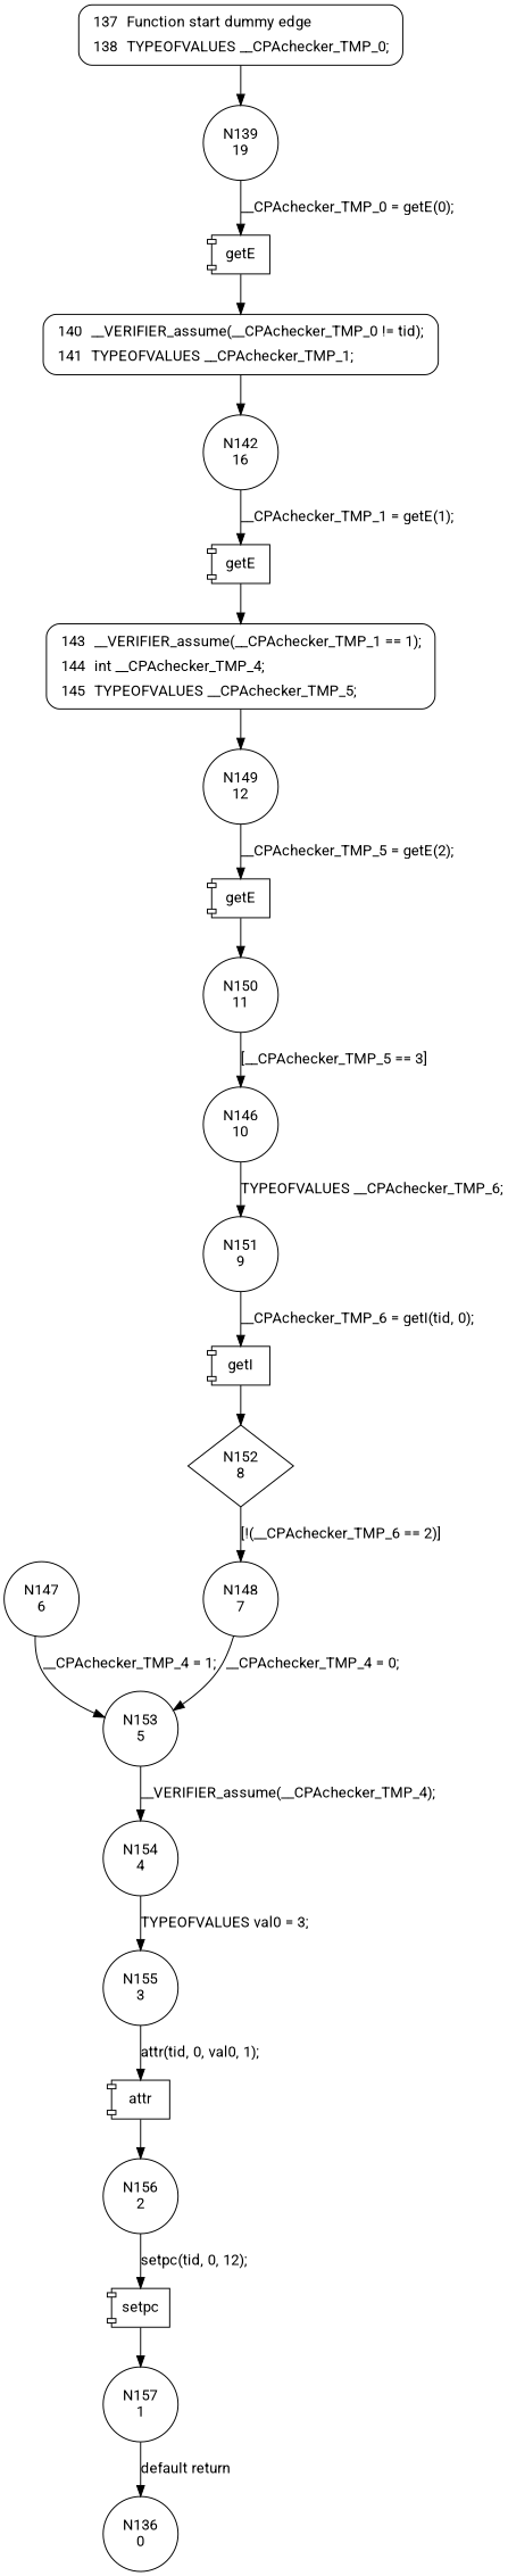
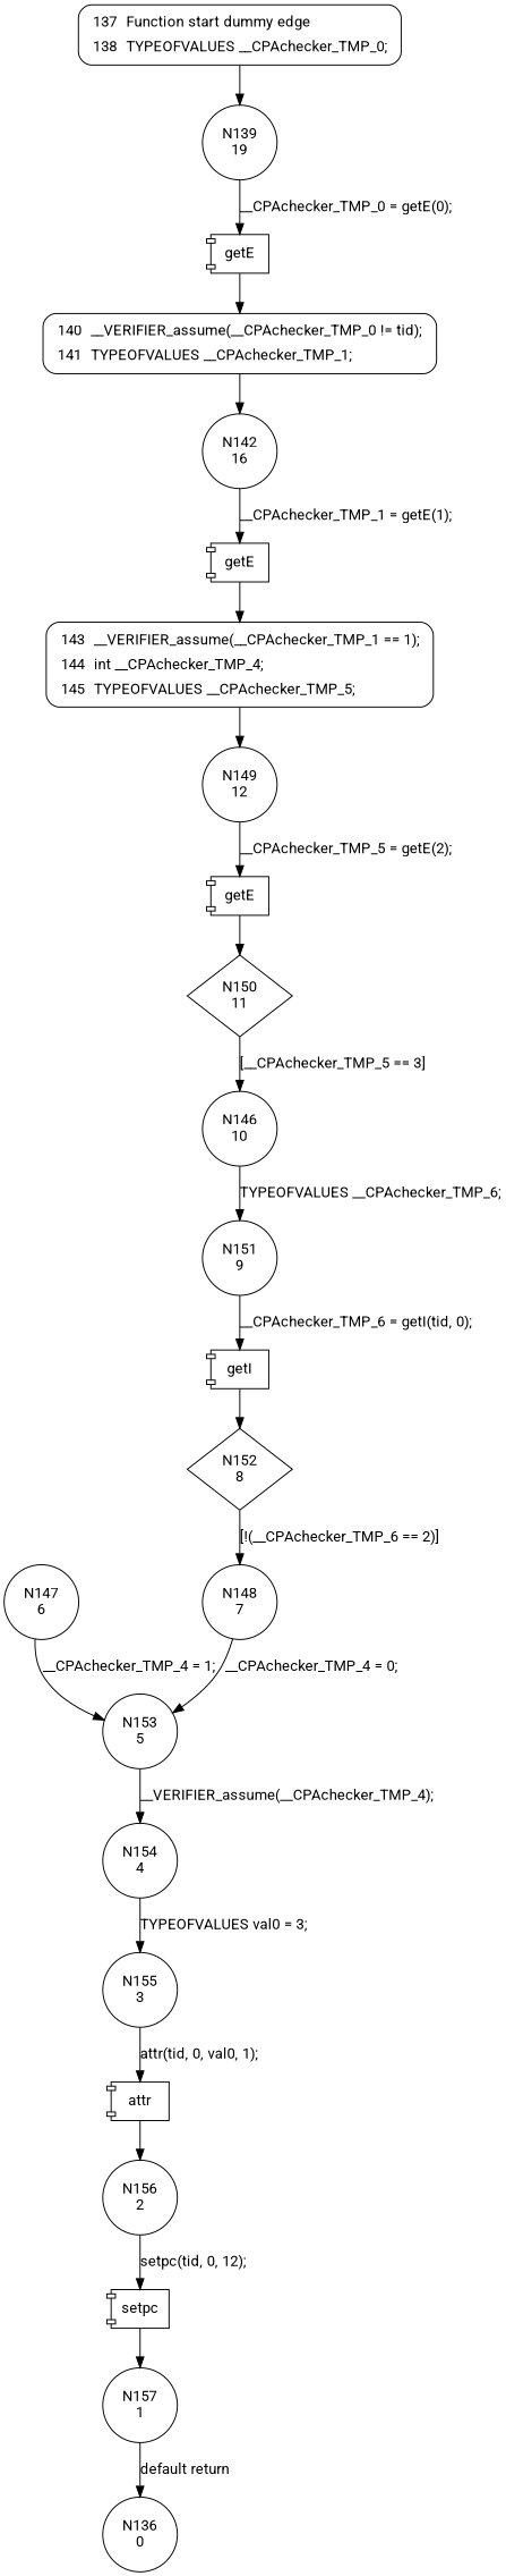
  digraph {
    fontname=Roboto
    node [fontname=Roboto shape=circle]
    edge [fontname=Roboto]
    n1 [label="N139\n19"]
    n2 [label=getE shape=component]
    n3 [fillcolor=white label=<<table border="0" cellborder="0" cellpadding="3" bgcolor="white"><tr><td align="right">140</td><td align="left">__VERIFIER_assume(__CPAchecker_TMP_0 != tid);</td></tr><tr><td align="right">141</td><td align="left">TYPEOFVALUES __CPAchecker_TMP_1;</td></tr></table>> penwidth=1 shape=Mrecord style="filled,bold"]
    n4 [label="N142\n16"]
    n5 [label=getE shape=component]
    n6 [fillcolor=white label=<<table border="0" cellborder="0" cellpadding="3" bgcolor="white"><tr><td align="right">143</td><td align="left">__VERIFIER_assume(__CPAchecker_TMP_1 == 1);</td></tr><tr><td align="right">144</td><td align="left">int __CPAchecker_TMP_4;</td></tr><tr><td align="right">145</td><td align="left">TYPEOFVALUES __CPAchecker_TMP_5;</td></tr></table>> penwidth=1 shape=Mrecord style="filled,bold"]
    n7 [label="N149\n12"]
    n8 [label=getE shape=component]
-   n9 [label="N150\n11"]
+   n9 [label="N150\n11" shape=diamond]
    n10 [label="N146\n10"]
    n11 [label="N151\n9"]
    n12 [label="N148\n7"]
    n13 [label="N153\n5"]
    n14 [label=getI shape=component]
    n15 [label="N154\n4"]
    n16 [label="N155\n3"]
    n17 [label=attr shape=component]
    n18 [label="N156\n2"]
    n19 [label=setpc shape=component]
    n20 [label="N157\n1"]
    n21 [label="N136\n0"]
    n22 [label="N152\n8" shape=diamond]
    n23 [label="N147\n6"]
    n24 [fillcolor=white label=<<table border="0" cellborder="0" cellpadding="3" bgcolor="white"><tr><td align="right">137</td><td align="left">Function start dummy edge</td></tr><tr><td align="right">138</td><td align="left">TYPEOFVALUES __CPAchecker_TMP_0;</td></tr></table>> penwidth=1 shape=Mrecord style="filled,bold"]
    n1 -> n2 [label="__CPAchecker_TMP_0 = getE(0);"]
    n2 -> n3
    n3 -> n4
    n4 -> n5 [label="__CPAchecker_TMP_1 = getE(1);"]
    n5 -> n6
    n6 -> n7
    n7 -> n8 [label="__CPAchecker_TMP_5 = getE(2);"]
    n8 -> n9
    n9 -> n10 [label="[__CPAchecker_TMP_5 == 3]"]
    n10 -> n11 [label="TYPEOFVALUES __CPAchecker_TMP_6;"]
    n11 -> n14 [label="__CPAchecker_TMP_6 = getI(tid, 0);"]
    n12 -> n13 [label="__CPAchecker_TMP_4 = 0;"]
    n13 -> n15 [label="__VERIFIER_assume(__CPAchecker_TMP_4);"]
    n14 -> n22
    n15 -> n16 [label="TYPEOFVALUES val0 = 3;"]
    n16 -> n17 [label="attr(tid, 0, val0, 1);"]
    n17 -> n18
    n18 -> n19 [label="setpc(tid, 0, 12);"]
    n19 -> n20
    n20 -> n21 [label="default return"]
    n22 -> n12 [label="[!(__CPAchecker_TMP_6 == 2)]"]
    n23 -> n13 [label="__CPAchecker_TMP_4 = 1;"]
    n24 -> n1
  }
